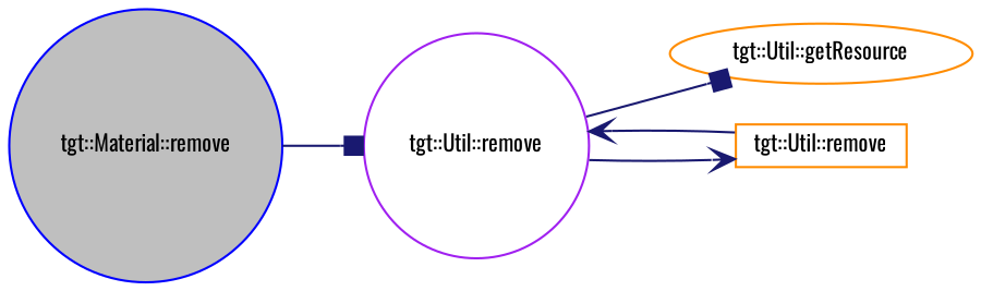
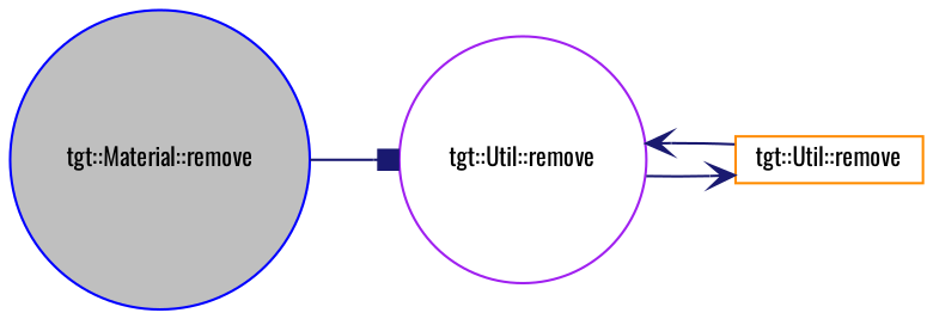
  digraph {
    rankdir=LR
    fontname=Oswald
    node [color=darkorange fillcolor=white fontname=Oswald fontsize=10 shape=circle style=filled]
    edge [color=midnightblue fontname=Oswald fontsize=10 labelfontname=Helvetica labelfontsize=10 style=solid arrowhead=box]
    n1 [color=blue fillcolor=grey75 fontcolor=black height=0.2 label="tgt::Material::remove" width=0.4]
    n2 [color=purple height=0.2 label="tgt::Util::remove" width=0.4]
-   n3 [height=0.2 label="tgt::Util::getResource" shape=ellipse width=0.4]
    n4 [height=0.2 label="tgt::Util::remove" shape=box width=0.4]
    n1 -> n2
-   n2 -> n3
    n2 -> n4 [arrowhead=vee]
    n4 -> n2 [arrowhead=vee]
  }
